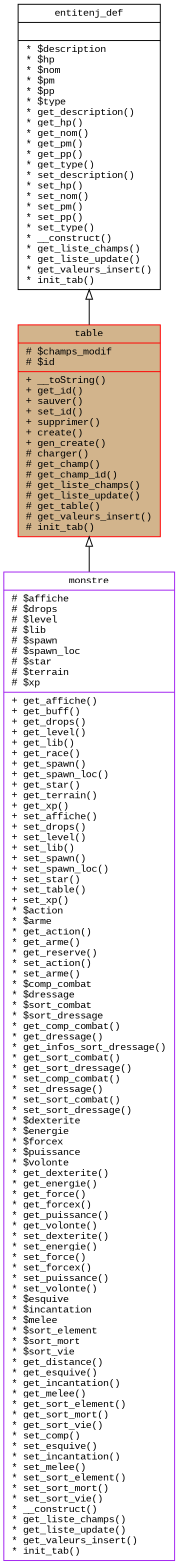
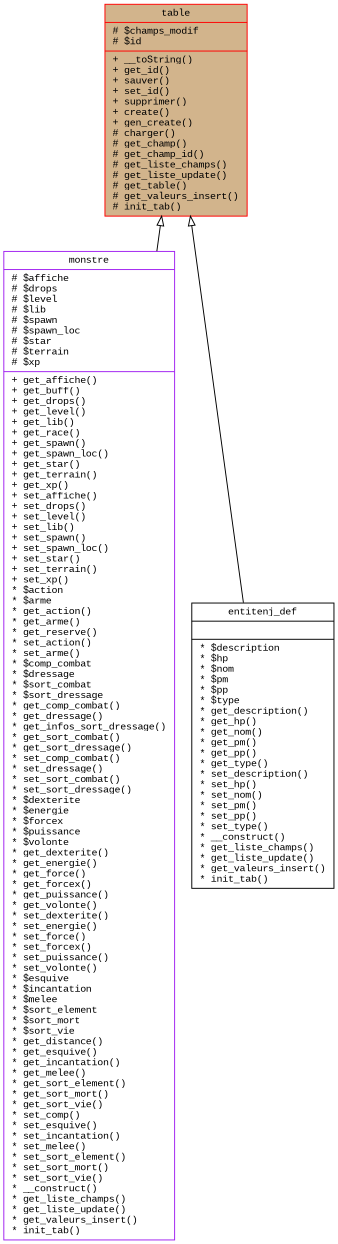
  digraph {
    fontname="Liberation Mono"
    node [fillcolor=white fontname="Liberation Mono" fontsize=10 shape=record style=filled]
    edge [arrowtail=empty color=black dir=back fontname="Liberation Mono" fontsize=10 labelfontname=FreeSans labelfontsize=10 style=solid]
-   n1 [color=purple fontcolor=black height=0.2 label="{monstre\n|# $affiche\l# $drops\l# $level\l# $lib\l# $spawn\l# $spawn_loc\l# $star\l# $terrain\l# $xp\l|+ get_affiche()\l+ get_buff()\l+ get_drops()\l+ get_level()\l+ get_lib()\l+ get_race()\l+ get_spawn()\l+ get_spawn_loc()\l+ get_star()\l+ get_terrain()\l+ get_xp()\l+ set_affiche()\l+ set_drops()\l+ set_level()\l+ set_lib()\l+ set_spawn()\l+ set_spawn_loc()\l+ set_star()\l+ set_table()\l+ set_xp()\l* $action\l* $arme\l* get_action()\l* get_arme()\l* get_reserve()\l* set_action()\l* set_arme()\l* $comp_combat\l* $dressage\l* $sort_combat\l* $sort_dressage\l* get_comp_combat()\l* get_dressage()\l* get_infos_sort_dressage()\l* get_sort_combat()\l* get_sort_dressage()\l* set_comp_combat()\l* set_dressage()\l* set_sort_combat()\l* set_sort_dressage()\l* $dexterite\l* $energie\l* $forcex\l* $puissance\l* $volonte\l* get_dexterite()\l* get_energie()\l* get_force()\l* get_forcex()\l* get_puissance()\l* get_volonte()\l* set_dexterite()\l* set_energie()\l* set_force()\l* set_forcex()\l* set_puissance()\l* set_volonte()\l* $esquive\l* $incantation\l* $melee\l* $sort_element\l* $sort_mort\l* $sort_vie\l* get_distance()\l* get_esquive()\l* get_incantation()\l* get_melee()\l* get_sort_element()\l* get_sort_mort()\l* get_sort_vie()\l* set_comp()\l* set_esquive()\l* set_incantation()\l* set_melee()\l* set_sort_element()\l* set_sort_mort()\l* set_sort_vie()\l* __construct()\l* get_liste_champs()\l* get_liste_update()\l* get_valeurs_insert()\l* init_tab()\l}" width=0.4]
+   n1 [color=purple fontcolor=black height=0.2 label="{monstre\n|# $affiche\l# $drops\l# $level\l# $lib\l# $spawn\l# $spawn_loc\l# $star\l# $terrain\l# $xp\l|+ get_affiche()\l+ get_buff()\l+ get_drops()\l+ get_level()\l+ get_lib()\l+ get_race()\l+ get_spawn()\l+ get_spawn_loc()\l+ get_star()\l+ get_terrain()\l+ get_xp()\l+ set_affiche()\l+ set_drops()\l+ set_level()\l+ set_lib()\l+ set_spawn()\l+ set_spawn_loc()\l+ set_star()\l+ set_terrain()\l+ set_xp()\l* $action\l* $arme\l* get_action()\l* get_arme()\l* get_reserve()\l* set_action()\l* set_arme()\l* $comp_combat\l* $dressage\l* $sort_combat\l* $sort_dressage\l* get_comp_combat()\l* get_dressage()\l* get_infos_sort_dressage()\l* get_sort_combat()\l* get_sort_dressage()\l* set_comp_combat()\l* set_dressage()\l* set_sort_combat()\l* set_sort_dressage()\l* $dexterite\l* $energie\l* $forcex\l* $puissance\l* $volonte\l* get_dexterite()\l* get_energie()\l* get_force()\l* get_forcex()\l* get_puissance()\l* get_volonte()\l* set_dexterite()\l* set_energie()\l* set_force()\l* set_forcex()\l* set_puissance()\l* set_volonte()\l* $esquive\l* $incantation\l* $melee\l* $sort_element\l* $sort_mort\l* $sort_vie\l* get_distance()\l* get_esquive()\l* get_incantation()\l* get_melee()\l* get_sort_element()\l* get_sort_mort()\l* get_sort_vie()\l* set_comp()\l* set_esquive()\l* set_incantation()\l* set_melee()\l* set_sort_element()\l* set_sort_mort()\l* set_sort_vie()\l* __construct()\l* get_liste_champs()\l* get_liste_update()\l* get_valeurs_insert()\l* init_tab()\l}" width=0.4]
    n2 [color=black height=0.2 label="{entitenj_def\n||* $description\l* $hp\l* $nom\l* $pm\l* $pp\l* $type\l* get_description()\l* get_hp()\l* get_nom()\l* get_pm()\l* get_pp()\l* get_type()\l* set_description()\l* set_hp()\l* set_nom()\l* set_pm()\l* set_pp()\l* set_type()\l* __construct()\l* get_liste_champs()\l* get_liste_update()\l* get_valeurs_insert()\l* init_tab()\l}" width=0.4]
    n3 [color=red fillcolor=tan height=0.2 label="{table\n|# $champs_modif\l# $id\l|+ __toString()\l+ get_id()\l+ sauver()\l+ set_id()\l+ supprimer()\l+ create()\l+ gen_create()\l# charger()\l# get_champ()\l# get_champ_id()\l# get_liste_champs()\l# get_liste_update()\l# get_table()\l# get_valeurs_insert()\l# init_tab()\l}" width=0.4]
    n3 -> n1
-   n2 -> n3
+   n3 -> n2
  }
